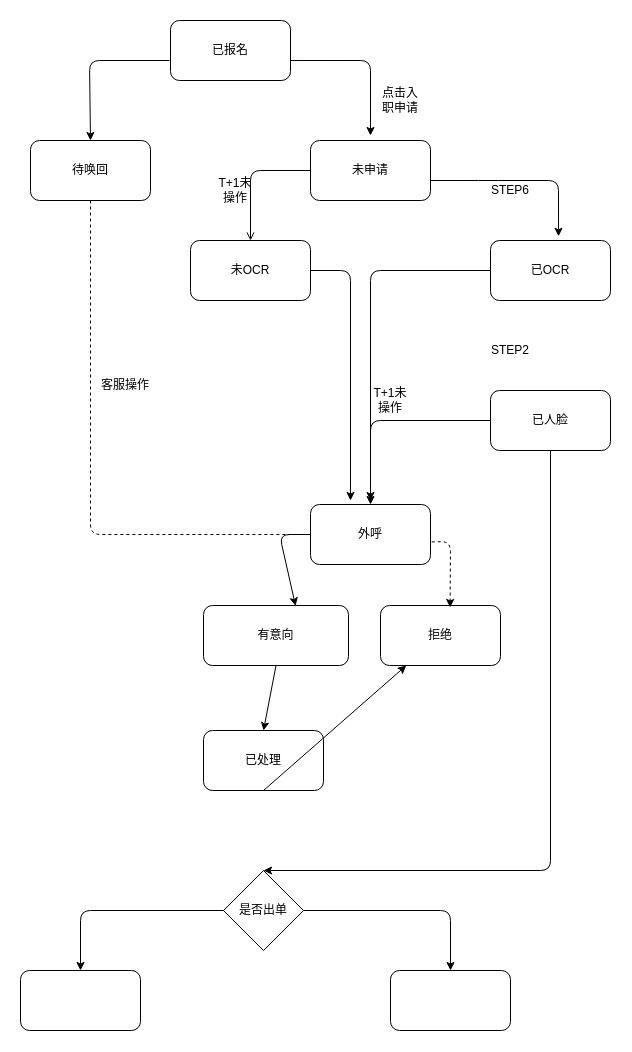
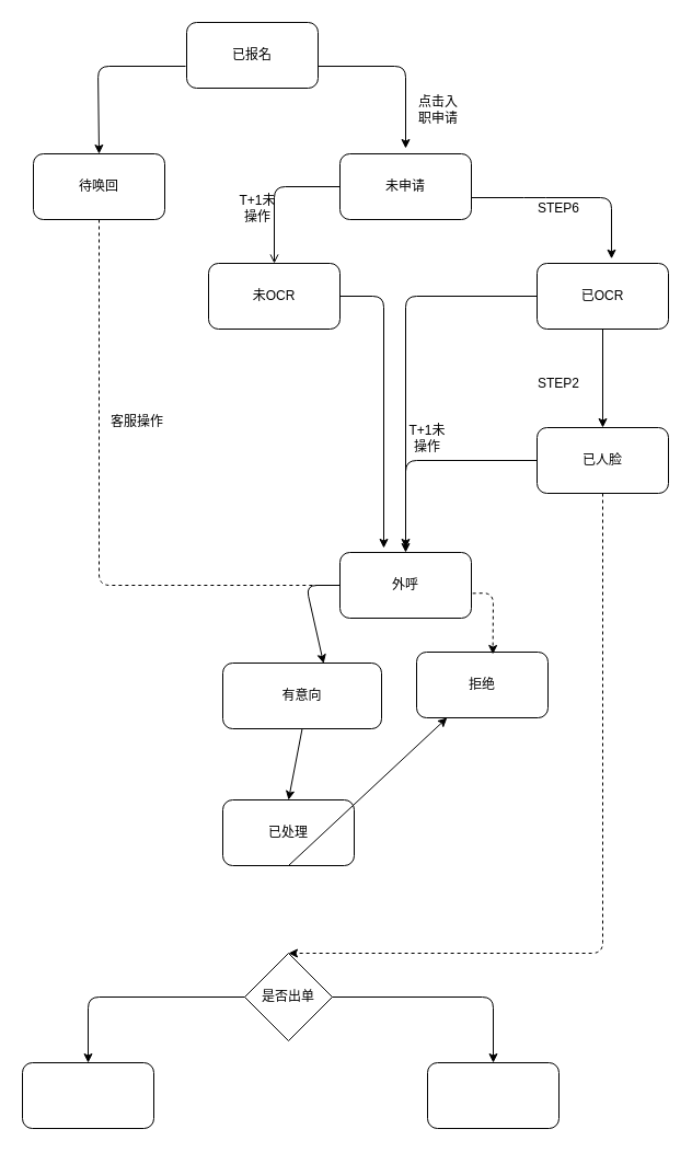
  <mxCell id="0" />
  <mxCell id="1" parent="0" />
  <mxCell id="2" value="&lt;span&gt;已报名&lt;/span&gt;" style="rounded=1;whiteSpace=wrap;html=1;" vertex="1" parent="1"><mxGeometry x="170" y="20" width="120" height="60" as="geometry" /></mxCell>
  <mxCell id="3" value="待唤回" style="rounded=1;whiteSpace=wrap;html=1;" vertex="1" parent="1"><mxGeometry x="30" y="140" width="120" height="60" as="geometry" /></mxCell>
  <mxCell id="4" value="未申请" style="rounded=1;whiteSpace=wrap;html=1;" vertex="1" parent="1"><mxGeometry x="310" y="140" width="120" height="60" as="geometry" /></mxCell>
  <mxCell id="5" value="" style="endArrow=classic;html=1;entryX=0.5;entryY=0;entryDx=0;entryDy=0;" edge="1" parent="1" target="3"><mxGeometry width="50" height="50" relative="1" as="geometry"><mxPoint x="169" y="60" as="sourcePoint" /><mxPoint x="210" y="120" as="targetPoint" /><Array as="points"><mxPoint x="89" y="60" /></Array></mxGeometry></mxCell>
  <mxCell id="6" value="" style="endArrow=classic;html=1;exitX=1;exitY=0.667;exitDx=0;exitDy=0;exitPerimeter=0;" edge="1" parent="1" source="2"><mxGeometry width="50" height="50" relative="1" as="geometry"><mxPoint x="310" y="100" as="sourcePoint" /><mxPoint x="370" y="135" as="targetPoint" /><Array as="points"><mxPoint x="370" y="60" /></Array></mxGeometry></mxCell>
  <mxCell id="7" value="已OCR" style="rounded=1;whiteSpace=wrap;html=1;" vertex="1" parent="1"><mxGeometry x="490" y="240" width="120" height="60" as="geometry" /></mxCell>
- <mxCell id="8" value="拒绝" style="rounded=1;whiteSpace=wrap;html=1;" vertex="1" parent="1"><mxGeometry x="380" y="605" width="120" height="60" as="geometry" /></mxCell>
+ <mxCell id="8" value="拒绝" style="rounded=1;whiteSpace=wrap;html=1;" vertex="1" parent="1"><mxGeometry x="380" y="595" width="120" height="60" as="geometry" /></mxCell>
  <mxCell id="9" value="" style="rounded=1;whiteSpace=wrap;html=1;" vertex="1" parent="1"><mxGeometry x="20" y="970" width="120" height="60" as="geometry" /></mxCell>
  <mxCell id="10" value="已处理" style="rounded=1;whiteSpace=wrap;html=1;" vertex="1" parent="1"><mxGeometry x="203" y="730" width="120" height="60" as="geometry" /></mxCell>
  <mxCell id="11" value="外呼&lt;br&gt;" style="rounded=1;whiteSpace=wrap;html=1;" vertex="1" parent="1"><mxGeometry x="310" y="504" width="120" height="60" as="geometry" /></mxCell>
  <mxCell id="12" value="有意向" style="rounded=1;whiteSpace=wrap;html=1;" vertex="1" parent="1"><mxGeometry x="203" y="605" width="145" height="60" as="geometry" /></mxCell>
  <mxCell id="13" value="未OCR" style="rounded=1;whiteSpace=wrap;html=1;" vertex="1" parent="1"><mxGeometry x="190" y="240" width="120" height="60" as="geometry" /></mxCell>
  <mxCell id="14" value="点击入职申请&lt;br&gt;" style="text;html=1;strokeColor=none;fillColor=none;align=center;verticalAlign=middle;whiteSpace=wrap;rounded=0;" vertex="1" parent="1"><mxGeometry x="380" y="90" width="40" height="20" as="geometry" /></mxCell>
  <mxCell id="15" value="" style="endArrow=classic;html=1;exitX=1;exitY=0.667;exitDx=0;exitDy=0;entryX=0.567;entryY=-0.07;entryDx=0;entryDy=0;entryPerimeter=0;exitPerimeter=0;" edge="1" parent="1" source="4" target="7"><mxGeometry width="50" height="50" relative="1" as="geometry"><mxPoint x="470" y="200" as="sourcePoint" /><mxPoint x="520" y="150" as="targetPoint" /><Array as="points"><mxPoint x="488" y="180" /><mxPoint x="558" y="180" /></Array></mxGeometry></mxCell>
  <mxCell id="16" value="" style="endArrow=open;html=1;exitX=0;exitY=0.5;exitDx=0;exitDy=0;entryX=0.5;entryY=0;entryDx=0;entryDy=0;" edge="1" parent="1" source="4" target="13"><mxGeometry width="50" height="50" relative="1" as="geometry"><mxPoint x="220" y="230" as="sourcePoint" /><mxPoint x="270" y="180" as="targetPoint" /><Array as="points"><mxPoint x="250" y="170" /></Array></mxGeometry></mxCell>
  <mxCell id="17" value="T+1未操作" style="text;html=1;strokeColor=none;fillColor=none;align=center;verticalAlign=middle;whiteSpace=wrap;rounded=0;" vertex="1" parent="1"><mxGeometry x="215" y="180" width="40" height="20" as="geometry" /></mxCell>
  <mxCell id="18" value="STEP6" style="text;html=1;strokeColor=none;fillColor=none;align=center;verticalAlign=middle;whiteSpace=wrap;rounded=0;" vertex="1" parent="1"><mxGeometry x="490" y="180" width="40" height="20" as="geometry" /></mxCell>
  <mxCell id="19" value="" style="endArrow=classic;html=1;exitX=0;exitY=0.5;exitDx=0;exitDy=0;entryX=0.5;entryY=0;entryDx=0;entryDy=0;" edge="1" parent="1" source="7" target="11"><mxGeometry width="50" height="50" relative="1" as="geometry"><mxPoint x="260" y="400" as="sourcePoint" /><mxPoint x="310" y="350" as="targetPoint" /><Array as="points"><mxPoint x="370" y="270" /></Array></mxGeometry></mxCell>
  <mxCell id="20" value="T+1未操作&lt;br&gt;" style="text;html=1;strokeColor=none;fillColor=none;align=center;verticalAlign=middle;whiteSpace=wrap;rounded=0;" vertex="1" parent="1"><mxGeometry x="370" y="390" width="40" height="20" as="geometry" /></mxCell>
  <mxCell id="21" value="" style="endArrow=classic;html=1;exitX=0;exitY=0.5;exitDx=0;exitDy=0;" edge="1" parent="1" source="30"><mxGeometry width="50" height="50" relative="1" as="geometry"><mxPoint x="349.289" y="430" as="sourcePoint" /><mxPoint x="370" y="500" as="targetPoint" /><Array as="points"><mxPoint x="370" y="420" /></Array></mxGeometry></mxCell>
+ <mxCell id="22" value="" style="endArrow=classic;html=1;exitX=0.5;exitY=1;exitDx=0;exitDy=0;entryX=0.5;entryY=0;entryDx=0;entryDy=0;" edge="1" parent="1" source="7" target="30"><mxGeometry width="50" height="50" relative="1" as="geometry"><mxPoint x="480" y="350" as="sourcePoint" /><mxPoint x="550" y="380" as="targetPoint" /></mxGeometry></mxCell>
  <mxCell id="23" value="STEP2&lt;br&gt;" style="text;html=1;strokeColor=none;fillColor=none;align=center;verticalAlign=middle;whiteSpace=wrap;rounded=0;" vertex="1" parent="1"><mxGeometry x="490" y="340" width="40" height="20" as="geometry" /></mxCell>
  <mxCell id="24" value="" style="endArrow=classic;html=1;exitX=1.01;exitY=0.623;exitDx=0;exitDy=0;exitPerimeter=0;entryX=0.58;entryY=0.033;entryDx=0;entryDy=0;entryPerimeter=0;dashed=1;" edge="1" parent="1" source="11" target="8"><mxGeometry width="50" height="50" relative="1" as="geometry"><mxPoint x="430" y="580" as="sourcePoint" /><mxPoint x="480" y="530" as="targetPoint" /><Array as="points"><mxPoint x="450" y="541" /></Array></mxGeometry></mxCell>
  <mxCell id="25" value="" style="endArrow=classic;html=1;entryX=0.635;entryY=0.007;entryDx=0;entryDy=0;entryPerimeter=0;exitX=0;exitY=0.5;exitDx=0;exitDy=0;" edge="1" parent="1" source="11" target="12"><mxGeometry width="50" height="50" relative="1" as="geometry"><mxPoint x="280" y="530" as="sourcePoint" /><mxPoint x="310" y="540" as="targetPoint" /><Array as="points"><mxPoint x="279" y="534" /></Array></mxGeometry></mxCell>
  <mxCell id="26" value="" style="endArrow=classic;html=1;exitX=0.5;exitY=1;exitDx=0;exitDy=0;entryX=0.5;entryY=0;entryDx=0;entryDy=0;" edge="1" parent="1" source="12" target="10"><mxGeometry width="50" height="50" relative="1" as="geometry"><mxPoint x="380" y="730" as="sourcePoint" /><mxPoint x="430" y="680" as="targetPoint" /></mxGeometry></mxCell>
  <mxCell id="27" value="" style="endArrow=classic;html=1;exitX=1;exitY=0.5;exitDx=0;exitDy=0;" edge="1" parent="1" source="13"><mxGeometry width="50" height="50" relative="1" as="geometry"><mxPoint x="310" y="320" as="sourcePoint" /><mxPoint x="350" y="500" as="targetPoint" /><Array as="points"><mxPoint x="350" y="270" /></Array></mxGeometry></mxCell>
  <mxCell id="28" value="是否出单" style="rhombus;whiteSpace=wrap;html=1;" vertex="1" parent="1"><mxGeometry x="223" y="870" width="80" height="80" as="geometry" /></mxCell>
- <mxCell id="29" value="" style="endArrow=classic;html=1;exitX=0.5;exitY=1;exitDx=0;exitDy=0;entryX=0.5;entryY=0;entryDx=0;entryDy=0;" edge="1" parent="1" source="30" target="28"><mxGeometry width="50" height="50" relative="1" as="geometry"><mxPoint x="560" y="442" as="sourcePoint" /><mxPoint x="560" y="910" as="targetPoint" /><Array as="points"><mxPoint x="550" y="870" /></Array></mxGeometry></mxCell>
+ <mxCell id="29" value="" style="endArrow=classic;html=1;exitX=0.5;exitY=1;exitDx=0;exitDy=0;entryX=0.5;entryY=0;entryDx=0;entryDy=0;dashed=1;" edge="1" parent="1" source="30" target="28"><mxGeometry width="50" height="50" relative="1" as="geometry"><mxPoint x="560" y="442" as="sourcePoint" /><mxPoint x="560" y="910" as="targetPoint" /><Array as="points"><mxPoint x="550" y="870" /></Array></mxGeometry></mxCell>
  <mxCell id="30" value="已人脸&lt;br&gt;" style="rounded=1;whiteSpace=wrap;html=1;" vertex="1" parent="1"><mxGeometry x="490" y="390" width="120" height="60" as="geometry" /></mxCell>
  <mxCell id="31" value="" style="endArrow=classic;html=1;exitX=0.5;exitY=1;exitDx=0;exitDy=0;" edge="1" parent="1" source="10" target="8"><mxGeometry width="50" height="50" relative="1" as="geometry"><mxPoint x="260" y="840" as="sourcePoint" /><mxPoint x="310" y="790" as="targetPoint" /></mxGeometry></mxCell>
  <mxCell id="32" value="" style="endArrow=classic;html=1;exitX=1;exitY=0.5;exitDx=0;exitDy=0;entryX=0.5;entryY=0;entryDx=0;entryDy=0;" edge="1" parent="1" source="28" target="34"><mxGeometry width="50" height="50" relative="1" as="geometry"><mxPoint x="180" y="960" as="sourcePoint" /><mxPoint x="460" y="920" as="targetPoint" /><Array as="points"><mxPoint x="450" y="910" /></Array></mxGeometry></mxCell>
  <mxCell id="33" value="" style="endArrow=classic;html=1;exitX=0;exitY=0.5;exitDx=0;exitDy=0;entryX=0.5;entryY=0;entryDx=0;entryDy=0;" edge="1" parent="1" source="28" target="9"><mxGeometry width="50" height="50" relative="1" as="geometry"><mxPoint x="320" y="980" as="sourcePoint" /><mxPoint x="100" y="910" as="targetPoint" /><Array as="points"><mxPoint x="80" y="910" /></Array></mxGeometry></mxCell>
  <mxCell id="34" value="" style="rounded=1;whiteSpace=wrap;html=1;" vertex="1" parent="1"><mxGeometry x="390" y="970" width="120" height="60" as="geometry" /></mxCell>
  <mxCell id="35" value="" style="endArrow=none;dashed=1;html=1;exitX=0.5;exitY=1;exitDx=0;exitDy=0;entryX=0;entryY=0.5;entryDx=0;entryDy=0;" edge="1" parent="1" source="3" target="11"><mxGeometry width="50" height="50" relative="1" as="geometry"><mxPoint x="80" y="250" as="sourcePoint" /><mxPoint x="130" y="200" as="targetPoint" /><Array as="points"><mxPoint x="90" y="534" /></Array></mxGeometry></mxCell>
  <mxCell id="36" value="客服操作" style="text;html=1;strokeColor=none;fillColor=none;align=center;verticalAlign=middle;whiteSpace=wrap;rounded=0;" vertex="1" parent="1"><mxGeometry x="100" y="370" width="50" height="30" as="geometry" /></mxCell>
